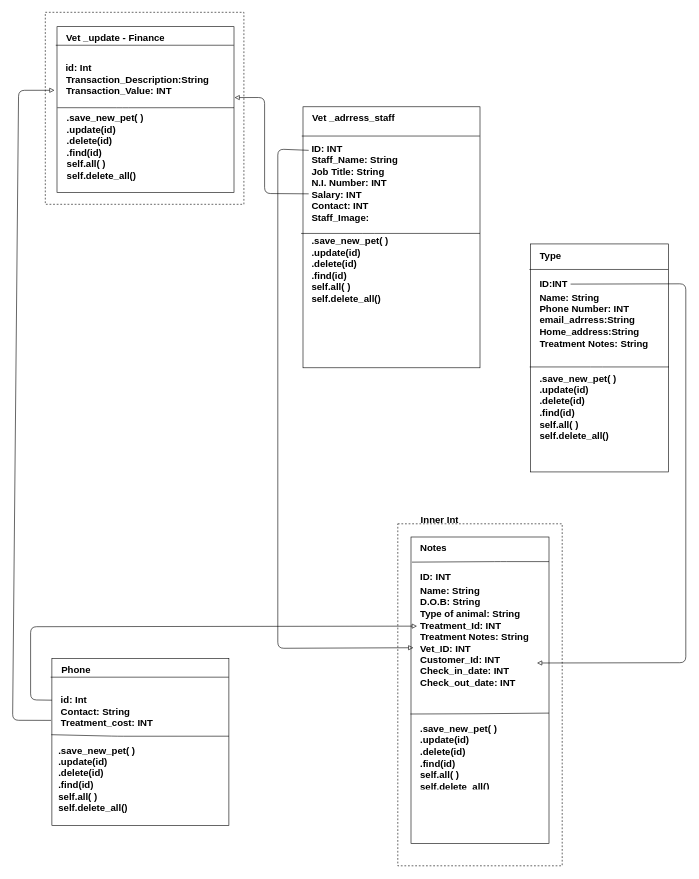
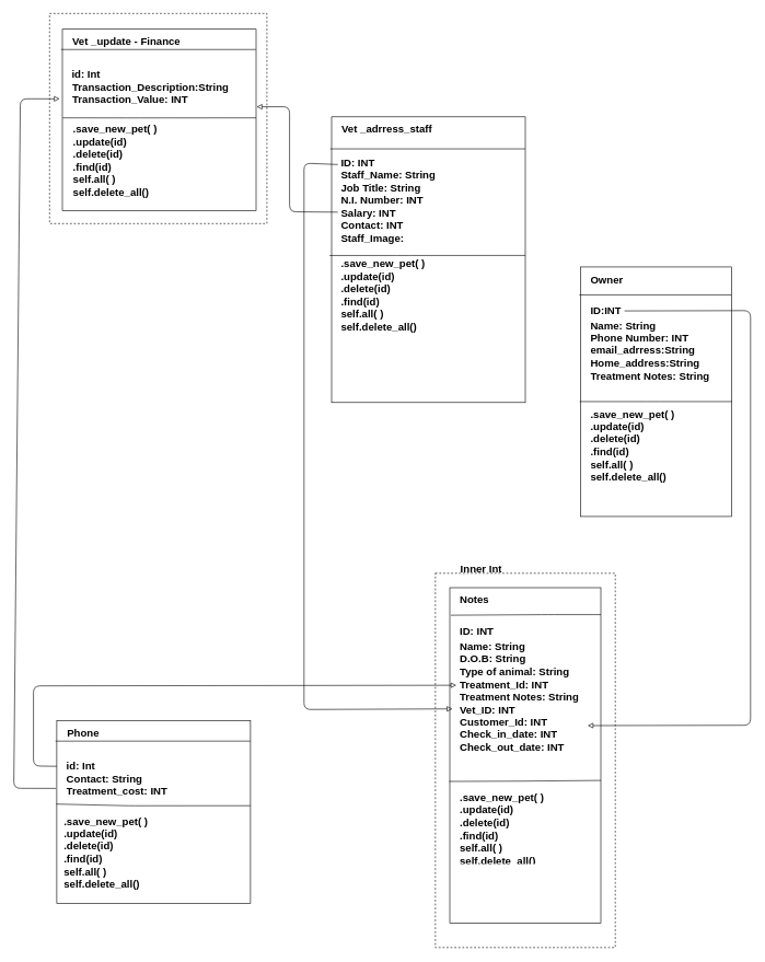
  <mxCell id="0" />
  <mxCell id="1" parent="0" />
  <mxCell id="2" value="" style="rounded=0;whiteSpace=wrap;html=1;fillColor=none;dashed=1;" vertex="1" parent="1"><mxGeometry x="662.5" y="872.5" width="274" height="570" as="geometry" /></mxCell>
  <mxCell id="3" value="" style="rounded=0;whiteSpace=wrap;html=1;fontSize=22;" vertex="1" parent="1"><mxGeometry x="684.5" y="894.5" width="230" height="511" as="geometry" /></mxCell>
  <mxCell id="4" value="&lt;b&gt;&lt;font style=&quot;font-size: 16px&quot;&gt;Notes&lt;/font&gt;&lt;/b&gt;" style="text;html=1;strokeColor=none;fillColor=none;spacing=5;spacingTop=-20;whiteSpace=wrap;overflow=hidden;rounded=0;fontSize=12;" vertex="1" parent="1"><mxGeometry x="694.5" y="914.071" width="190" height="10" as="geometry" /></mxCell>
  <mxCell id="5" value="&lt;font size=&quot;3&quot;&gt;&lt;b&gt;ID: INT&lt;br&gt;&lt;/b&gt;&lt;/font&gt;" style="text;html=1;strokeColor=none;fillColor=none;spacing=5;spacingTop=-20;whiteSpace=wrap;overflow=hidden;rounded=0;fontSize=12;" vertex="1" parent="1"><mxGeometry x="694.5" y="962.071" width="190" height="10" as="geometry" /></mxCell>
  <mxCell id="6" value="&lt;font size=&quot;3&quot;&gt;&lt;b&gt;Name: String&lt;br&gt;D.O.B: String&amp;nbsp;&lt;br&gt;Type of animal: String&lt;br&gt;Treatment_Id: INT&amp;nbsp;&lt;br&gt;Treatment Notes: String&lt;br&gt;Vet_ID: INT&lt;br&gt;Customer_Id: INT&lt;br&gt;Check_in_date: INT&amp;nbsp;&lt;br&gt;Check_out_date: INT&lt;br&gt;&lt;br&gt;&lt;/b&gt;&lt;/font&gt;" style="text;html=1;strokeColor=none;fillColor=none;spacing=5;spacingTop=-20;whiteSpace=wrap;overflow=hidden;rounded=0;fontSize=12;" vertex="1" parent="1"><mxGeometry x="694.5" y="984.5" width="200" height="160" as="geometry" /></mxCell>
  <mxCell id="7" value="&lt;font size=&quot;3&quot;&gt;&lt;b&gt;.save_new_pet( )&amp;nbsp;&lt;br&gt;.update(id)&lt;br&gt;.delete(id)&amp;nbsp;&lt;br&gt;&lt;/b&gt;&lt;/font&gt;&lt;b&gt;&lt;font style=&quot;font-size: 16px&quot;&gt;.find(id)&amp;nbsp;&lt;/font&gt;&lt;/b&gt;&lt;font size=&quot;3&quot;&gt;&lt;b&gt;&lt;br&gt;self.all( )&lt;br&gt;self.delete_all()&lt;br&gt;&lt;br&gt;&lt;br&gt;&lt;/b&gt;&lt;/font&gt;" style="text;html=1;strokeColor=none;fillColor=none;spacing=5;spacingTop=-20;whiteSpace=wrap;overflow=hidden;rounded=0;fontSize=12;" vertex="1" parent="1"><mxGeometry x="694.5" y="1214.5" width="200" height="101" as="geometry" /></mxCell>
  <mxCell id="8" value="" style="endArrow=none;html=1;fontSize=12;exitX=0.007;exitY=0.082;exitDx=0;exitDy=0;exitPerimeter=0;" edge="1" parent="1" source="3"><mxGeometry width="50" height="50" relative="1" as="geometry"><mxPoint x="684.5" y="1344.071" as="sourcePoint" /><mxPoint x="914.5" y="935.5" as="targetPoint" /><Array as="points"><mxPoint x="833.5" y="935.5" /></Array></mxGeometry></mxCell>
  <mxCell id="9" value="" style="rounded=0;whiteSpace=wrap;html=1;fontSize=22;" vertex="1" parent="1"><mxGeometry x="504.5" y="177.5" width="295" height="435" as="geometry" /></mxCell>
  <mxCell id="10" value="&lt;b&gt;&lt;font style=&quot;font-size: 16px&quot;&gt;Vet _adrress_staff&lt;/font&gt;&lt;/b&gt;" style="text;html=1;strokeColor=none;fillColor=none;spacing=5;spacingTop=-20;whiteSpace=wrap;overflow=hidden;rounded=0;fontSize=12;" vertex="1" parent="1"><mxGeometry x="515" y="196.571" width="190" height="10" as="geometry" /></mxCell>
  <mxCell id="11" value="&lt;font size=&quot;3&quot;&gt;&lt;b&gt;ID: INT&amp;nbsp;&lt;br&gt;&lt;/b&gt;&lt;/font&gt;" style="text;html=1;strokeColor=none;fillColor=none;spacing=5;spacingTop=-20;whiteSpace=wrap;overflow=hidden;rounded=0;fontSize=12;" vertex="1" parent="1"><mxGeometry x="514" y="247.571" width="190" height="10" as="geometry" /></mxCell>
  <mxCell id="12" value="&lt;font size=&quot;3&quot;&gt;&lt;b&gt;Staff_Name: String&lt;br&gt;Job&amp;nbsp;Title: String&amp;nbsp;&lt;br&gt;N.I. Number: INT&lt;br&gt;Salary: INT&amp;nbsp;&lt;br&gt;Contact: INT&lt;br&gt;Staff_Image:&amp;nbsp;&lt;br&gt;&lt;/b&gt;&lt;/font&gt;" style="text;html=1;strokeColor=none;fillColor=none;spacing=5;spacingTop=-20;whiteSpace=wrap;overflow=hidden;rounded=0;fontSize=12;" vertex="1" parent="1"><mxGeometry x="514" y="266.571" width="200" height="112" as="geometry" /></mxCell>
  <mxCell id="13" value="&lt;font size=&quot;3&quot;&gt;&lt;b&gt;.save_new_pet( )&amp;nbsp;&lt;br&gt;.update(id)&lt;br&gt;.delete(id)&amp;nbsp;&lt;br&gt;&lt;/b&gt;&lt;/font&gt;&lt;b&gt;&lt;font style=&quot;font-size: 16px&quot;&gt;.find(id)&amp;nbsp;&lt;/font&gt;&lt;/b&gt;&lt;font size=&quot;3&quot;&gt;&lt;b&gt;&lt;br&gt;self.all( )&lt;br&gt;self.delete_all()&lt;br&gt;&lt;br&gt;&lt;/b&gt;&lt;/font&gt;" style="text;html=1;strokeColor=none;fillColor=none;spacing=5;spacingTop=-20;whiteSpace=wrap;overflow=hidden;rounded=0;fontSize=12;" vertex="1" parent="1"><mxGeometry x="514" y="401.5" width="284" height="155" as="geometry" /></mxCell>
  <mxCell id="14" value="" style="endArrow=none;html=1;fontSize=12;exitX=-0.014;exitY=0.555;exitDx=0;exitDy=0;exitPerimeter=0;" edge="1" parent="1"><mxGeometry width="50" height="50" relative="1" as="geometry"><mxPoint x="501.357" y="388.571" as="sourcePoint" /><mxPoint x="799.5" y="388.5" as="targetPoint" /><Array as="points"><mxPoint x="614" y="388.571" /></Array></mxGeometry></mxCell>
  <mxCell id="15" value="" style="endArrow=none;html=1;fontSize=12;exitX=-0.007;exitY=0.112;exitDx=0;exitDy=0;exitPerimeter=0;entryX=0.999;entryY=0.112;entryDx=0;entryDy=0;entryPerimeter=0;" edge="1" parent="1" source="9" target="9"><mxGeometry width="50" height="50" relative="1" as="geometry"><mxPoint x="504" y="626.571" as="sourcePoint" /><mxPoint x="554" y="576.571" as="targetPoint" /></mxGeometry></mxCell>
  <mxCell id="16" value="" style="rounded=0;whiteSpace=wrap;html=1;fontSize=22;" vertex="1" parent="1"><mxGeometry x="883.5" y="406.071" width="230" height="380" as="geometry" /></mxCell>
- <mxCell id="17" value="&lt;b&gt;&lt;font style=&quot;font-size: 16px&quot;&gt;Type&amp;nbsp;&lt;/font&gt;&lt;/b&gt;" style="text;html=1;strokeColor=none;fillColor=none;spacing=5;spacingTop=-20;whiteSpace=wrap;overflow=hidden;rounded=0;fontSize=12;" vertex="1" parent="1"><mxGeometry x="893.5" y="426.071" width="190" height="10" as="geometry" /></mxCell>
+ <mxCell id="17" value="&lt;b&gt;&lt;font style=&quot;font-size: 16px&quot;&gt;Owner&amp;nbsp;&lt;/font&gt;&lt;/b&gt;" style="text;html=1;strokeColor=none;fillColor=none;spacing=5;spacingTop=-20;whiteSpace=wrap;overflow=hidden;rounded=0;fontSize=12;" vertex="1" parent="1"><mxGeometry x="893.5" y="426.071" width="190" height="10" as="geometry" /></mxCell>
  <mxCell id="18" value="&lt;font size=&quot;3&quot;&gt;&lt;b&gt;ID:INT&lt;br&gt;&lt;/b&gt;&lt;/font&gt;" style="text;html=1;strokeColor=none;fillColor=none;spacing=5;spacingTop=-20;whiteSpace=wrap;overflow=hidden;rounded=0;fontSize=12;" vertex="1" parent="1"><mxGeometry x="893.5" y="474.071" width="190" height="10" as="geometry" /></mxCell>
  <mxCell id="19" value="&lt;font size=&quot;3&quot;&gt;&lt;b&gt;Name: String&lt;br&gt;Phone Number: INT&lt;br&gt;email_adrress:String&lt;br&gt;Home_address:String&lt;br&gt;Treatment Notes: String&lt;br&gt;&lt;br&gt;&lt;br&gt;&lt;/b&gt;&lt;/font&gt;" style="text;html=1;strokeColor=none;fillColor=none;spacing=5;spacingTop=-20;whiteSpace=wrap;overflow=hidden;rounded=0;fontSize=12;" vertex="1" parent="1"><mxGeometry x="893.5" y="496.071" width="200" height="130" as="geometry" /></mxCell>
  <mxCell id="20" value="&lt;font size=&quot;3&quot;&gt;&lt;b&gt;.save_new_pet( )&amp;nbsp;&lt;br&gt;.update(id)&lt;br&gt;.delete(id)&amp;nbsp;&lt;br&gt;&lt;/b&gt;&lt;/font&gt;&lt;b&gt;&lt;font style=&quot;font-size: 16px&quot;&gt;.find(id)&amp;nbsp;&lt;/font&gt;&lt;/b&gt;&lt;font size=&quot;3&quot;&gt;&lt;b&gt;&lt;br&gt;self.all( )&lt;br&gt;self.delete_all()&lt;br&gt;&lt;br&gt;&lt;br&gt;&lt;/b&gt;&lt;/font&gt;" style="text;html=1;strokeColor=none;fillColor=none;spacing=5;spacingTop=-20;whiteSpace=wrap;overflow=hidden;rounded=0;fontSize=12;" vertex="1" parent="1"><mxGeometry x="893.5" y="631.071" width="200" height="112" as="geometry" /></mxCell>
  <mxCell id="21" value="" style="endArrow=none;html=1;fontSize=12;exitX=-0.007;exitY=0.616;exitDx=0;exitDy=0;exitPerimeter=0;" edge="1" parent="1"><mxGeometry width="50" height="50" relative="1" as="geometry"><mxPoint x="882.357" y="611.071" as="sourcePoint" /><mxPoint x="1114.5" y="611.071" as="targetPoint" /><Array as="points"><mxPoint x="993.5" y="611.071" /></Array></mxGeometry></mxCell>
  <mxCell id="22" value="" style="endArrow=none;html=1;fontSize=12;exitX=-0.007;exitY=0.112;exitDx=0;exitDy=0;exitPerimeter=0;entryX=0.999;entryY=0.112;entryDx=0;entryDy=0;entryPerimeter=0;" edge="1" parent="1" source="16" target="16"><mxGeometry width="50" height="50" relative="1" as="geometry"><mxPoint x="883.5" y="856.071" as="sourcePoint" /><mxPoint x="933.5" y="806.071" as="targetPoint" /></mxGeometry></mxCell>
  <mxCell id="23" value="&lt;b&gt;&lt;font style=&quot;font-size: 16px&quot;&gt;Inner Int&lt;/font&gt;&lt;/b&gt;" style="text;html=1;strokeColor=none;fillColor=none;spacing=5;spacingTop=-20;whiteSpace=wrap;overflow=hidden;rounded=0;fontSize=12;" vertex="1" parent="1"><mxGeometry x="696" y="865.571" width="190" height="10" as="geometry" /></mxCell>
  <mxCell id="24" value="" style="endArrow=none;html=1;fontSize=12;entryX=1.001;entryY=0.41;entryDx=0;entryDy=0;entryPerimeter=0;" edge="1" parent="1"><mxGeometry width="50" height="50" relative="1" as="geometry"><mxPoint x="683.5" y="1189.5" as="sourcePoint" /><mxPoint x="914.5" y="1188" as="targetPoint" /><Array as="points"><mxPoint x="794.5" y="1189.071" /></Array></mxGeometry></mxCell>
  <mxCell id="25" value="" style="endArrow=block;html=1;fontSize=12;entryX=-0.03;entryY=0.591;entryDx=0;entryDy=0;exitX=0;exitY=0.25;exitDx=0;exitDy=0;entryPerimeter=0;startArrow=none;startFill=0;endFill=0;" edge="1" parent="1" source="11" target="6"><mxGeometry width="50" height="50" relative="1" as="geometry"><mxPoint x="452.5" y="666.929" as="sourcePoint" /><mxPoint x="532.5" y="1465.5" as="targetPoint" /><Array as="points"><mxPoint x="462.5" y="248" /><mxPoint x="462.5" y="1080" /></Array></mxGeometry></mxCell>
  <mxCell id="26" value="" style="endArrow=block;html=1;fontSize=12;entryX=1;entryY=0.75;entryDx=0;entryDy=0;endFill=0;" edge="1" parent="1" target="6"><mxGeometry width="50" height="50" relative="1" as="geometry"><mxPoint x="950.5" y="473" as="sourcePoint" /><mxPoint x="912.5" y="1080.5" as="targetPoint" /><Array as="points"><mxPoint x="1142.5" y="472.5" /><mxPoint x="1142.5" y="1104" /></Array></mxGeometry></mxCell>
  <mxCell id="27" value="" style="rounded=0;whiteSpace=wrap;html=1;fontSize=22;" vertex="1" parent="1"><mxGeometry x="94.5" y="44" width="295" height="276" as="geometry" /></mxCell>
  <mxCell id="28" value="&lt;b&gt;&lt;font&gt;&lt;font size=&quot;3&quot;&gt;Vet _update - Finance&lt;/font&gt;&lt;/font&gt;&lt;/b&gt;" style="text;html=1;strokeColor=none;fillColor=none;spacing=5;spacingTop=-20;whiteSpace=wrap;overflow=hidden;rounded=0;fontSize=12;" vertex="1" parent="1"><mxGeometry x="104.5" y="63" width="258" height="10" as="geometry" /></mxCell>
  <mxCell id="29" value="&lt;font size=&quot;3&quot;&gt;&lt;b&gt;id: Int&lt;br&gt;Name: String&lt;br&gt;&lt;/b&gt;&lt;/font&gt;" style="text;html=1;strokeColor=none;fillColor=none;spacing=5;spacingTop=-20;whiteSpace=wrap;overflow=hidden;rounded=0;fontSize=12;" vertex="1" parent="1"><mxGeometry x="104" y="114.071" width="190" height="10" as="geometry" /></mxCell>
  <mxCell id="30" value="&lt;font size=&quot;3&quot;&gt;&lt;b&gt;Transaction_Description:String&lt;br&gt;Transaction_Value: INT&lt;br&gt;&lt;/b&gt;&lt;/font&gt;" style="text;html=1;strokeColor=none;fillColor=none;spacing=5;spacingTop=-20;whiteSpace=wrap;overflow=hidden;rounded=0;fontSize=12;" vertex="1" parent="1"><mxGeometry x="104.5" y="133" width="267" height="112" as="geometry" /></mxCell>
  <mxCell id="31" value="&lt;font size=&quot;3&quot;&gt;&lt;b&gt;.save_new_pet( )&amp;nbsp;&lt;br&gt;.update(id)&lt;br&gt;.delete(id)&amp;nbsp;&lt;br&gt;&lt;/b&gt;&lt;/font&gt;&lt;b&gt;&lt;font style=&quot;font-size: 16px&quot;&gt;.find(id)&amp;nbsp;&lt;/font&gt;&lt;/b&gt;&lt;font size=&quot;3&quot;&gt;&lt;b&gt;&lt;br&gt;self.all( )&lt;br&gt;self.delete_all()&lt;br&gt;&lt;br&gt;&lt;/b&gt;&lt;/font&gt;" style="text;html=1;strokeColor=none;fillColor=none;spacing=5;spacingTop=-20;whiteSpace=wrap;overflow=hidden;rounded=0;fontSize=12;" vertex="1" parent="1"><mxGeometry x="105.5" y="196.5" width="284" height="155" as="geometry" /></mxCell>
  <mxCell id="32" value="" style="endArrow=none;html=1;fontSize=12;" edge="1" parent="1"><mxGeometry width="50" height="50" relative="1" as="geometry"><mxPoint x="95" y="179" as="sourcePoint" /><mxPoint x="389.5" y="179" as="targetPoint" /><Array as="points"><mxPoint x="204" y="179.071" /></Array></mxGeometry></mxCell>
  <mxCell id="33" value="" style="endArrow=none;html=1;fontSize=12;exitX=-0.007;exitY=0.112;exitDx=0;exitDy=0;exitPerimeter=0;entryX=0.999;entryY=0.112;entryDx=0;entryDy=0;entryPerimeter=0;" edge="1" parent="1" source="27" target="27"><mxGeometry width="50" height="50" relative="1" as="geometry"><mxPoint x="94" y="493.071" as="sourcePoint" /><mxPoint x="144" y="443.071" as="targetPoint" /></mxGeometry></mxCell>
  <mxCell id="34" value="" style="rounded=0;whiteSpace=wrap;html=1;fontSize=22;" vertex="1" parent="1"><mxGeometry x="86" y="1097" width="295" height="278" as="geometry" /></mxCell>
  <mxCell id="35" value="&lt;font size=&quot;3&quot;&gt;&lt;b&gt;Phone&lt;/b&gt;&lt;/font&gt;" style="text;html=1;strokeColor=none;fillColor=none;spacing=5;spacingTop=-20;whiteSpace=wrap;overflow=hidden;rounded=0;fontSize=12;" vertex="1" parent="1"><mxGeometry x="96.5" y="1115.571" width="190" height="10" as="geometry" /></mxCell>
  <mxCell id="36" value="&lt;font size=&quot;3&quot;&gt;&lt;b&gt;id: Int&lt;br&gt;Name: String&lt;br&gt;&lt;/b&gt;&lt;/font&gt;" style="text;html=1;strokeColor=none;fillColor=none;spacing=5;spacingTop=-20;whiteSpace=wrap;overflow=hidden;rounded=0;fontSize=12;" vertex="1" parent="1"><mxGeometry x="95.5" y="1166.571" width="190" height="10" as="geometry" /></mxCell>
  <mxCell id="37" value="&lt;font size=&quot;3&quot;&gt;&lt;b&gt;Contact: String&lt;br&gt;Treatment_cost: INT&lt;br&gt;&lt;/b&gt;&lt;/font&gt;" style="text;html=1;strokeColor=none;fillColor=none;spacing=5;spacingTop=-20;whiteSpace=wrap;overflow=hidden;rounded=0;fontSize=12;" vertex="1" parent="1"><mxGeometry x="95.5" y="1185.571" width="200" height="112" as="geometry" /></mxCell>
  <mxCell id="38" value="&lt;font size=&quot;3&quot;&gt;&lt;b&gt;.save_new_pet( )&amp;nbsp;&lt;br&gt;.update(id)&lt;br&gt;.delete(id)&amp;nbsp;&lt;br&gt;&lt;/b&gt;&lt;/font&gt;&lt;b&gt;&lt;font style=&quot;font-size: 16px&quot;&gt;.find(id)&amp;nbsp;&lt;/font&gt;&lt;/b&gt;&lt;font size=&quot;3&quot;&gt;&lt;b&gt;&lt;br&gt;self.all( )&lt;br&gt;self.delete_all()&lt;br&gt;&lt;br&gt;&lt;/b&gt;&lt;/font&gt;" style="text;html=1;strokeColor=none;fillColor=none;spacing=5;spacingTop=-20;whiteSpace=wrap;overflow=hidden;rounded=0;fontSize=12;" vertex="1" parent="1"><mxGeometry x="91.5" y="1250.5" width="284" height="155" as="geometry" /></mxCell>
  <mxCell id="39" value="" style="endArrow=none;html=1;fontSize=12;" edge="1" parent="1"><mxGeometry width="50" height="50" relative="1" as="geometry"><mxPoint x="85" y="1224" as="sourcePoint" /><mxPoint x="381" y="1226.5" as="targetPoint" /><Array as="points"><mxPoint x="195.5" y="1226.571" /></Array></mxGeometry></mxCell>
  <mxCell id="40" value="" style="endArrow=none;html=1;fontSize=12;exitX=-0.007;exitY=0.112;exitDx=0;exitDy=0;exitPerimeter=0;entryX=0.999;entryY=0.112;entryDx=0;entryDy=0;entryPerimeter=0;" edge="1" parent="1" source="34" target="34"><mxGeometry width="50" height="50" relative="1" as="geometry"><mxPoint x="85.5" y="1545.571" as="sourcePoint" /><mxPoint x="135.5" y="1495.571" as="targetPoint" /></mxGeometry></mxCell>
  <mxCell id="41" value="" style="endArrow=none;html=1;fontSize=12;exitX=0;exitY=0.366;exitDx=0;exitDy=0;exitPerimeter=0;entryX=0;entryY=0.25;entryDx=0;entryDy=0;endFill=0;startArrow=block;startFill=0;" edge="1" parent="1" source="6" target="34"><mxGeometry width="50" height="50" relative="1" as="geometry"><mxPoint x="80.5" y="1510" as="sourcePoint" /><mxPoint x="80.5" y="1150" as="targetPoint" /><Array as="points"><mxPoint x="50.5" y="1044" /><mxPoint x="50.5" y="1166" /></Array></mxGeometry></mxCell>
  <mxCell id="42" value="" style="endArrow=none;html=1;fontSize=12;entryX=-0.005;entryY=0.371;entryDx=0;entryDy=0;entryPerimeter=0;exitX=-0.014;exitY=0.384;exitDx=0;exitDy=0;exitPerimeter=0;startArrow=block;startFill=0;" edge="1" parent="1" source="27" target="34"><mxGeometry width="50" height="50" relative="1" as="geometry"><mxPoint x="50.5" y="1510" as="sourcePoint" /><mxPoint x="100.5" y="1460" as="targetPoint" /><Array as="points"><mxPoint x="30.5" y="150" /><mxPoint x="20.5" y="1200" /></Array></mxGeometry></mxCell>
  <mxCell id="43" value="" style="endArrow=none;html=1;fontSize=12;entryX=0;entryY=0.5;entryDx=0;entryDy=0;exitX=1.003;exitY=0.428;exitDx=0;exitDy=0;exitPerimeter=0;startArrow=block;startFill=0;" edge="1" parent="1" source="27" target="12"><mxGeometry width="50" height="50" relative="1" as="geometry"><mxPoint x="110.5" y="450" as="sourcePoint" /><mxPoint x="270.5" y="570" as="targetPoint" /><Array as="points"><mxPoint x="440.5" y="162" /><mxPoint x="440.5" y="322" /></Array></mxGeometry></mxCell>
  <mxCell id="44" value="" style="rounded=0;whiteSpace=wrap;html=1;fillColor=none;dashed=1;" vertex="1" parent="1"><mxGeometry x="75" y="20" width="331" height="320" as="geometry" /></mxCell>
